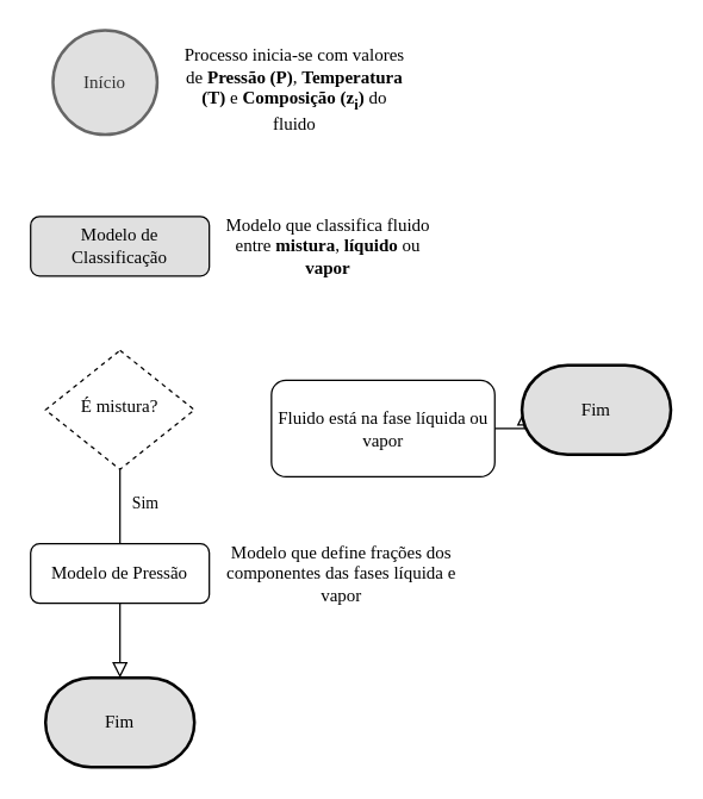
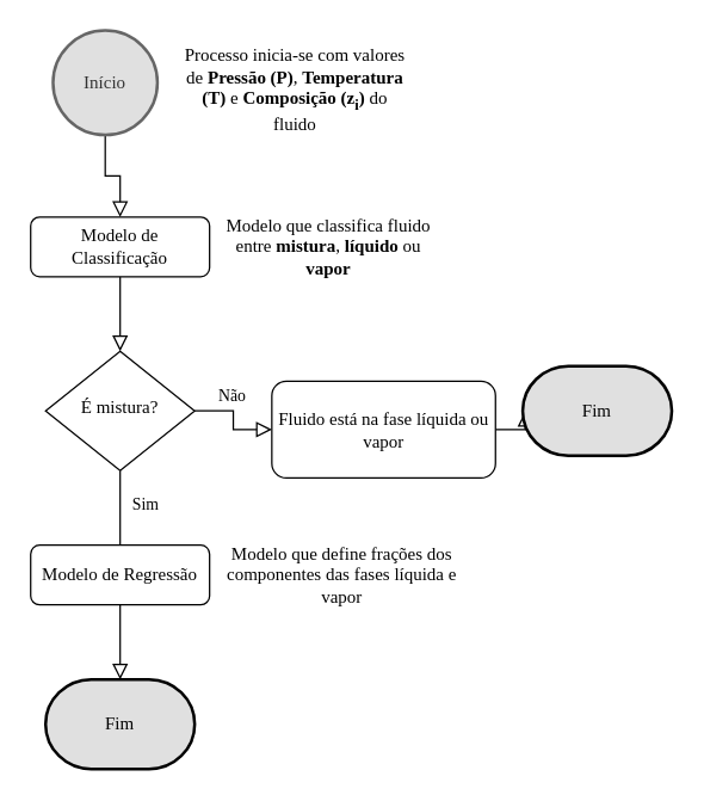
  <mxCell id="0" />
  <mxCell id="1" parent="0" />
- <mxCell id="3" value="Modelo de Classificação" style="rounded=1;whiteSpace=wrap;html=1;fontSize=12;glass=0;strokeWidth=1;shadow=0;fontFamily=Trebuchet MS;fillColor=#e0e0e0;" parent="1" vertex="1"><mxGeometry x="20" y="145" width="120" height="40" as="geometry" /></mxCell>
+ <mxCell id="2" value="" style="rounded=0;html=1;jettySize=auto;orthogonalLoop=1;fontSize=11;endArrow=block;endFill=0;endSize=8;strokeWidth=1;shadow=0;labelBackgroundColor=none;edgeStyle=orthogonalEdgeStyle;fontFamily=Trebuchet MS;" parent="1" source="3" target="7" edge="1"><mxGeometry relative="1" as="geometry" /></mxCell>
+ <mxCell id="3" value="Modelo de Classificação" style="rounded=1;whiteSpace=wrap;html=1;fontSize=12;glass=0;strokeWidth=1;shadow=0;fontFamily=Trebuchet MS;" parent="1" vertex="1"><mxGeometry x="20" y="145" width="120" height="40" as="geometry" /></mxCell>
+ <mxCell id="4" value="Não" style="edgeStyle=orthogonalEdgeStyle;rounded=0;html=1;jettySize=auto;orthogonalLoop=1;fontSize=11;endArrow=block;endFill=0;endSize=8;strokeWidth=1;shadow=0;labelBackgroundColor=none;fontFamily=Trebuchet MS;" parent="1" source="7" target="9" edge="1"><mxGeometry x="-0.226" y="10" relative="1" as="geometry"><mxPoint as="offset" /></mxGeometry></mxCell>
  <mxCell id="5" value="" style="edgeStyle=orthogonalEdgeStyle;rounded=0;orthogonalLoop=1;jettySize=auto;html=1;endArrow=none;endFill=0;endSize=8;fontFamily=Trebuchet MS;" edge="1" parent="1" source="7" target="14"><mxGeometry relative="1" as="geometry" /></mxCell>
  <mxCell id="6" value="Sim" style="edgeLabel;html=1;align=center;verticalAlign=middle;resizable=0;points=[];fontFamily=Trebuchet MS;" vertex="1" connectable="0" parent="5"><mxGeometry x="-0.56" y="-1" relative="1" as="geometry"><mxPoint x="17" y="11" as="offset" /></mxGeometry></mxCell>
- <mxCell id="7" value="É mistura?" style="rhombus;whiteSpace=wrap;html=1;shadow=0;fontFamily=Trebuchet MS;fontSize=12;align=center;strokeWidth=1;spacing=6;spacingTop=-4;dashed=1;" parent="1" vertex="1"><mxGeometry x="30" y="235" width="100" height="80" as="geometry" /></mxCell>
+ <mxCell id="7" value="É mistura?" style="rhombus;whiteSpace=wrap;html=1;shadow=0;fontFamily=Trebuchet MS;fontSize=12;align=center;strokeWidth=1;spacing=6;spacingTop=-4;" parent="1" vertex="1"><mxGeometry x="30" y="235" width="100" height="80" as="geometry" /></mxCell>
  <mxCell id="8" value="" style="edgeStyle=orthogonalEdgeStyle;rounded=0;orthogonalLoop=1;jettySize=auto;html=1;endSize=8;endArrow=block;endFill=0;fontFamily=Trebuchet MS;" edge="1" parent="1" source="9" target="12"><mxGeometry relative="1" as="geometry" /></mxCell>
  <mxCell id="9" value="Fluido está na fase líquida ou vapor" style="rounded=1;whiteSpace=wrap;html=1;fontSize=12;glass=0;strokeWidth=1;shadow=0;fontFamily=Trebuchet MS;" parent="1" vertex="1"><mxGeometry x="181.75" y="255" width="150" height="65" as="geometry" /></mxCell>
+ <mxCell id="10" value="" style="edgeStyle=orthogonalEdgeStyle;rounded=0;orthogonalLoop=1;jettySize=auto;html=1;endArrow=block;endFill=0;endSize=8;fontFamily=Trebuchet MS;" edge="1" parent="1" source="11" target="3"><mxGeometry relative="1" as="geometry" /></mxCell>
  <mxCell id="11" value="Início" style="strokeWidth=2;html=1;shape=mxgraph.flowchart.start_2;whiteSpace=wrap;fontFamily=Trebuchet MS;fillColor=#E0E0E0;fontColor=#333333;strokeColor=#666666;fillStyle=solid;gradientColor=none;" vertex="1" parent="1"><mxGeometry x="35" y="20" width="70" height="70" as="geometry" /></mxCell>
  <mxCell id="12" value="Fim" style="strokeWidth=2;html=1;shape=mxgraph.flowchart.terminator;whiteSpace=wrap;fontFamily=Trebuchet MS;fillColor=#E0E0E0;fillStyle=solid;" vertex="1" parent="1"><mxGeometry x="350" y="245" width="100" height="60" as="geometry" /></mxCell>
  <mxCell id="13" value="" style="edgeStyle=orthogonalEdgeStyle;rounded=0;orthogonalLoop=1;jettySize=auto;html=1;endSize=8;endArrow=block;endFill=0;fontFamily=Trebuchet MS;" edge="1" parent="1" source="14" target="17"><mxGeometry relative="1" as="geometry" /></mxCell>
- <mxCell id="14" value="Modelo de Pressão" style="rounded=1;whiteSpace=wrap;html=1;fontSize=12;glass=0;strokeWidth=1;shadow=0;fontFamily=Trebuchet MS;" vertex="1" parent="1"><mxGeometry x="20" y="365" width="120" height="40" as="geometry" /></mxCell>
+ <mxCell id="14" value="Modelo de Regressão" style="rounded=1;whiteSpace=wrap;html=1;fontSize=12;glass=0;strokeWidth=1;shadow=0;fontFamily=Trebuchet MS;" vertex="1" parent="1"><mxGeometry x="20" y="365" width="120" height="40" as="geometry" /></mxCell>
  <mxCell id="15" value="Modelo que classifica fluido entre &lt;b&gt;mistura&lt;/b&gt;, &lt;b&gt;líquido &lt;/b&gt;ou &lt;b&gt;vapor&lt;/b&gt;" style="text;html=1;align=center;verticalAlign=middle;whiteSpace=wrap;rounded=0;fontFamily=Trebuchet MS;" vertex="1" parent="1"><mxGeometry x="150" y="130" width="140" height="70" as="geometry" /></mxCell>
  <mxCell id="16" value="Modelo que define frações dos componentes das fases líquida e vapor" style="text;html=1;align=center;verticalAlign=middle;whiteSpace=wrap;rounded=0;fontFamily=Trebuchet MS;" vertex="1" parent="1"><mxGeometry x="150" y="350" width="158.25" height="70" as="geometry" /></mxCell>
  <mxCell id="17" value="Fim" style="strokeWidth=2;html=1;shape=mxgraph.flowchart.terminator;whiteSpace=wrap;fontFamily=Trebuchet MS;fillColor=#E0E0E0;fillStyle=solid;" vertex="1" parent="1"><mxGeometry x="30" y="455" width="100" height="60" as="geometry" /></mxCell>
  <mxCell id="18" value="Processo inicia-se com valores de &lt;b&gt;Pressão (P)&lt;/b&gt;, &lt;b&gt;Temperatura (T)&amp;nbsp;&lt;/b&gt;e &lt;b&gt;Composição (z&lt;sub&gt;i&lt;/sub&gt;)&amp;nbsp;&lt;/b&gt;do fluido" style="text;html=1;align=center;verticalAlign=middle;whiteSpace=wrap;rounded=0;fontFamily=Trebuchet MS;" vertex="1" parent="1"><mxGeometry x="120" y="25" width="155.25" height="70" as="geometry" /></mxCell>
